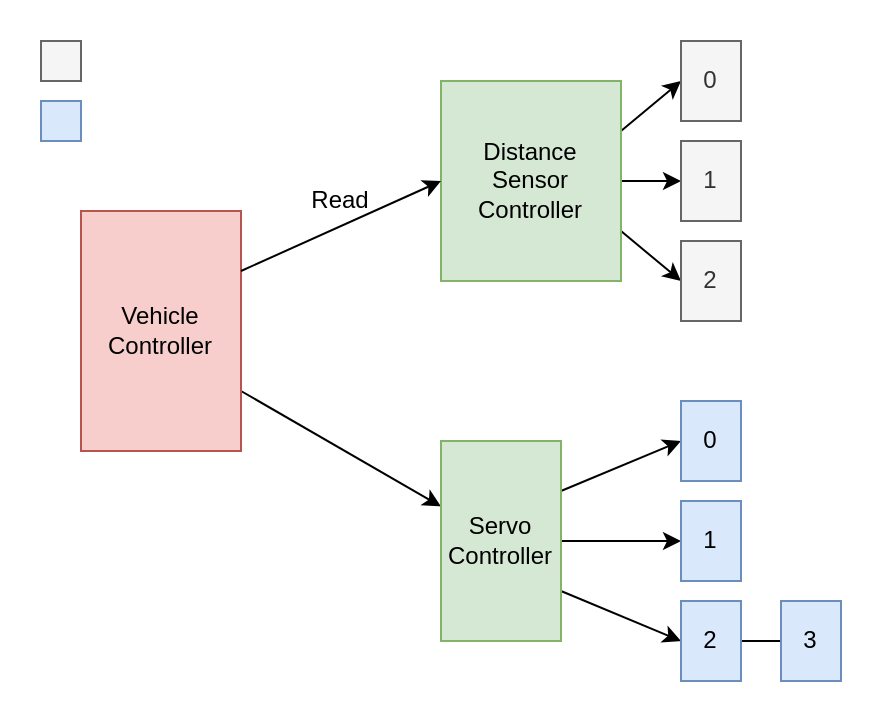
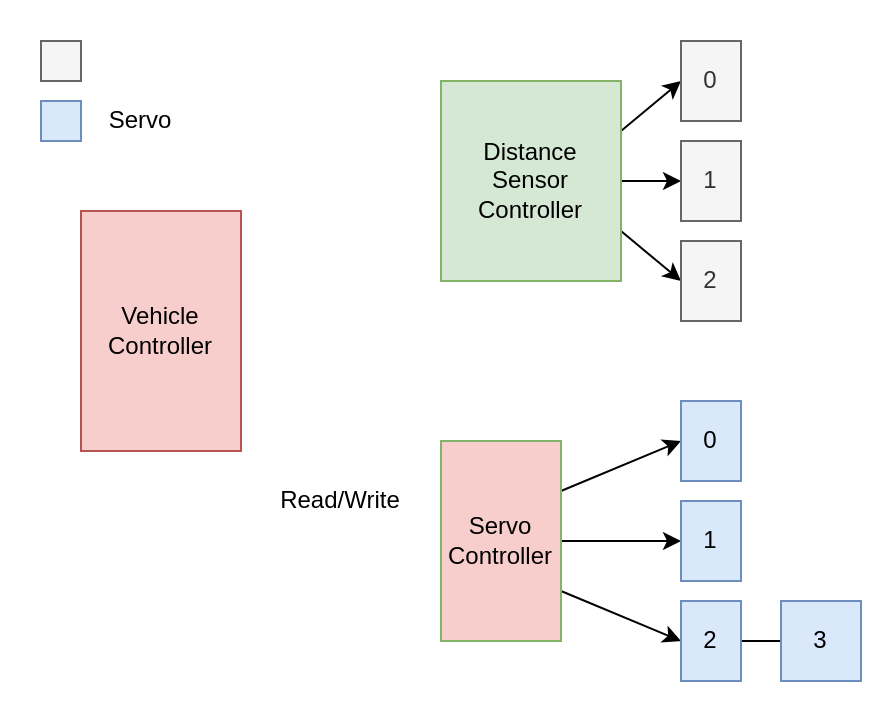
  <mxCell id="0" />
  <mxCell id="1" parent="0" />
- <mxCell id="2" style="rounded=0;orthogonalLoop=1;jettySize=auto;html=1;exitX=1;exitY=0.75;exitDx=0;exitDy=0;" edge="1" parent="1" source="3" target="11"><mxGeometry relative="1" as="geometry" /></mxCell>
  <mxCell id="3" value="Vehicle Controller" style="rounded=0;whiteSpace=wrap;html=1;fillColor=#f8cecc;strokeColor=#b85450;" vertex="1" parent="1"><mxGeometry x="40" y="105" width="80" height="120" as="geometry" /></mxCell>
  <mxCell id="4" style="rounded=0;orthogonalLoop=1;jettySize=auto;html=1;exitX=1;exitY=0.25;exitDx=0;exitDy=0;entryX=0;entryY=0.5;entryDx=0;entryDy=0;" edge="1" parent="1" source="7" target="12"><mxGeometry relative="1" as="geometry" /></mxCell>
  <mxCell id="5" style="edgeStyle=orthogonalEdgeStyle;rounded=0;orthogonalLoop=1;jettySize=auto;html=1;exitX=1;exitY=0.5;exitDx=0;exitDy=0;entryX=0;entryY=0.5;entryDx=0;entryDy=0;" edge="1" parent="1" source="7" target="13"><mxGeometry relative="1" as="geometry" /></mxCell>
  <mxCell id="6" style="rounded=0;orthogonalLoop=1;jettySize=auto;html=1;exitX=1;exitY=0.75;exitDx=0;exitDy=0;entryX=0;entryY=0.5;entryDx=0;entryDy=0;" edge="1" parent="1" source="7" target="14"><mxGeometry relative="1" as="geometry" /></mxCell>
  <mxCell id="7" value="Distance Sensor Controller" style="rounded=0;whiteSpace=wrap;html=1;fillColor=#d5e8d4;strokeColor=#82b366;" vertex="1" parent="1"><mxGeometry x="220" y="40" width="90" height="100" as="geometry" /></mxCell>
  <mxCell id="8" style="edgeStyle=none;rounded=0;orthogonalLoop=1;jettySize=auto;html=1;exitX=1;exitY=0.25;exitDx=0;exitDy=0;entryX=0;entryY=0.5;entryDx=0;entryDy=0;endArrow=classic;endFill=1;" edge="1" parent="1" source="11" target="16"><mxGeometry relative="1" as="geometry" /></mxCell>
  <mxCell id="9" style="edgeStyle=none;rounded=0;orthogonalLoop=1;jettySize=auto;html=1;exitX=1;exitY=0.5;exitDx=0;exitDy=0;entryX=0;entryY=0.5;entryDx=0;entryDy=0;endArrow=classic;endFill=1;" edge="1" parent="1" source="11" target="19"><mxGeometry relative="1" as="geometry" /></mxCell>
  <mxCell id="10" style="edgeStyle=none;rounded=0;orthogonalLoop=1;jettySize=auto;html=1;exitX=1;exitY=0.75;exitDx=0;exitDy=0;entryX=0;entryY=0.5;entryDx=0;entryDy=0;endArrow=classic;endFill=1;" edge="1" parent="1" source="11" target="18"><mxGeometry relative="1" as="geometry" /></mxCell>
- <mxCell id="11" value="Servo Controller" style="rounded=0;whiteSpace=wrap;html=1;fillColor=#d5e8d4;strokeColor=#82b366;" vertex="1" parent="1"><mxGeometry x="220" y="220" width="60" height="100" as="geometry" /></mxCell>
+ <mxCell id="11" value="Servo Controller" style="rounded=0;whiteSpace=wrap;html=1;fillColor=#f8cecc;strokeColor=#82b366;" vertex="1" parent="1"><mxGeometry x="220" y="220" width="60" height="100" as="geometry" /></mxCell>
  <mxCell id="12" value="0" style="rounded=0;whiteSpace=wrap;html=1;fillColor=#f5f5f5;strokeColor=#666666;fontColor=#333333;" vertex="1" parent="1"><mxGeometry x="340" y="20" width="30" height="40" as="geometry" /></mxCell>
  <mxCell id="13" value="1" style="rounded=0;whiteSpace=wrap;html=1;fillColor=#f5f5f5;strokeColor=#666666;fontColor=#333333;" vertex="1" parent="1"><mxGeometry x="340" y="70" width="30" height="40" as="geometry" /></mxCell>
  <mxCell id="14" value="2" style="rounded=0;whiteSpace=wrap;html=1;fillColor=#f5f5f5;strokeColor=#666666;fontColor=#333333;" vertex="1" parent="1"><mxGeometry x="340" y="120" width="30" height="40" as="geometry" /></mxCell>
- <mxCell id="15" value="" style="endArrow=classic;html=1;entryX=0;entryY=0.5;entryDx=0;entryDy=0;exitX=1;exitY=0.25;exitDx=0;exitDy=0;" edge="1" parent="1" source="3" target="7"><mxGeometry width="50" height="50" relative="1" as="geometry"><mxPoint x="100" y="170" as="sourcePoint" /><mxPoint x="210" y="130" as="targetPoint" /></mxGeometry></mxCell>
  <mxCell id="16" value="0" style="rounded=0;whiteSpace=wrap;html=1;fillColor=#dae8fc;strokeColor=#6c8ebf;" vertex="1" parent="1"><mxGeometry x="340" y="200" width="30" height="40" as="geometry" /></mxCell>
  <mxCell id="17" style="edgeStyle=none;rounded=0;orthogonalLoop=1;jettySize=auto;html=1;exitX=1;exitY=0.5;exitDx=0;exitDy=0;entryX=0;entryY=0.5;entryDx=0;entryDy=0;endArrow=none;endFill=0;" edge="1" parent="1" source="18" target="20"><mxGeometry relative="1" as="geometry" /></mxCell>
  <mxCell id="18" value="2" style="rounded=0;whiteSpace=wrap;html=1;fillColor=#dae8fc;strokeColor=#6c8ebf;" vertex="1" parent="1"><mxGeometry x="340" y="300" width="30" height="40" as="geometry" /></mxCell>
  <mxCell id="19" value="1" style="rounded=0;whiteSpace=wrap;html=1;fillColor=#dae8fc;strokeColor=#6c8ebf;" vertex="1" parent="1"><mxGeometry x="340" y="250" width="30" height="40" as="geometry" /></mxCell>
- <mxCell id="20" value="3" style="rounded=0;whiteSpace=wrap;html=1;fillColor=#dae8fc;strokeColor=#6c8ebf;" vertex="1" parent="1"><mxGeometry x="390" y="300" width="30" height="40" as="geometry" /></mxCell>
+ <mxCell id="20" value="3" style="rounded=0;whiteSpace=wrap;html=1;fillColor=#dae8fc;strokeColor=#6c8ebf;" vertex="1" parent="1"><mxGeometry x="390" y="300" width="40" height="40" as="geometry" /></mxCell>
  <mxCell id="21" value="" style="rounded=0;whiteSpace=wrap;html=1;fillColor=#f5f5f5;strokeColor=#666666;fontColor=#333333;" vertex="1" parent="1"><mxGeometry x="20" y="20" width="20" height="20" as="geometry" /></mxCell>
  <mxCell id="22" value="" style="rounded=0;whiteSpace=wrap;html=1;fillColor=#dae8fc;strokeColor=#6c8ebf;" vertex="1" parent="1"><mxGeometry x="20" y="50" width="20" height="20" as="geometry" /></mxCell>
- <mxCell id="24" value="Read" style="text;html=1;strokeColor=none;fillColor=none;align=center;verticalAlign=middle;whiteSpace=wrap;rounded=0;" vertex="1" parent="1"><mxGeometry x="140" y="90" width="60" height="20" as="geometry" /></mxCell>
+ <mxCell id="23" value="Servo" style="text;html=1;strokeColor=none;fillColor=none;align=center;verticalAlign=middle;whiteSpace=wrap;rounded=0;" vertex="1" parent="1"><mxGeometry x="50" y="50" width="40" height="20" as="geometry" /></mxCell>
+ <mxCell id="25" value="Read/Write" style="text;html=1;strokeColor=none;fillColor=none;align=center;verticalAlign=middle;whiteSpace=wrap;rounded=0;" vertex="1" parent="1"><mxGeometry x="140" y="240" width="60" height="20" as="geometry" /></mxCell>
